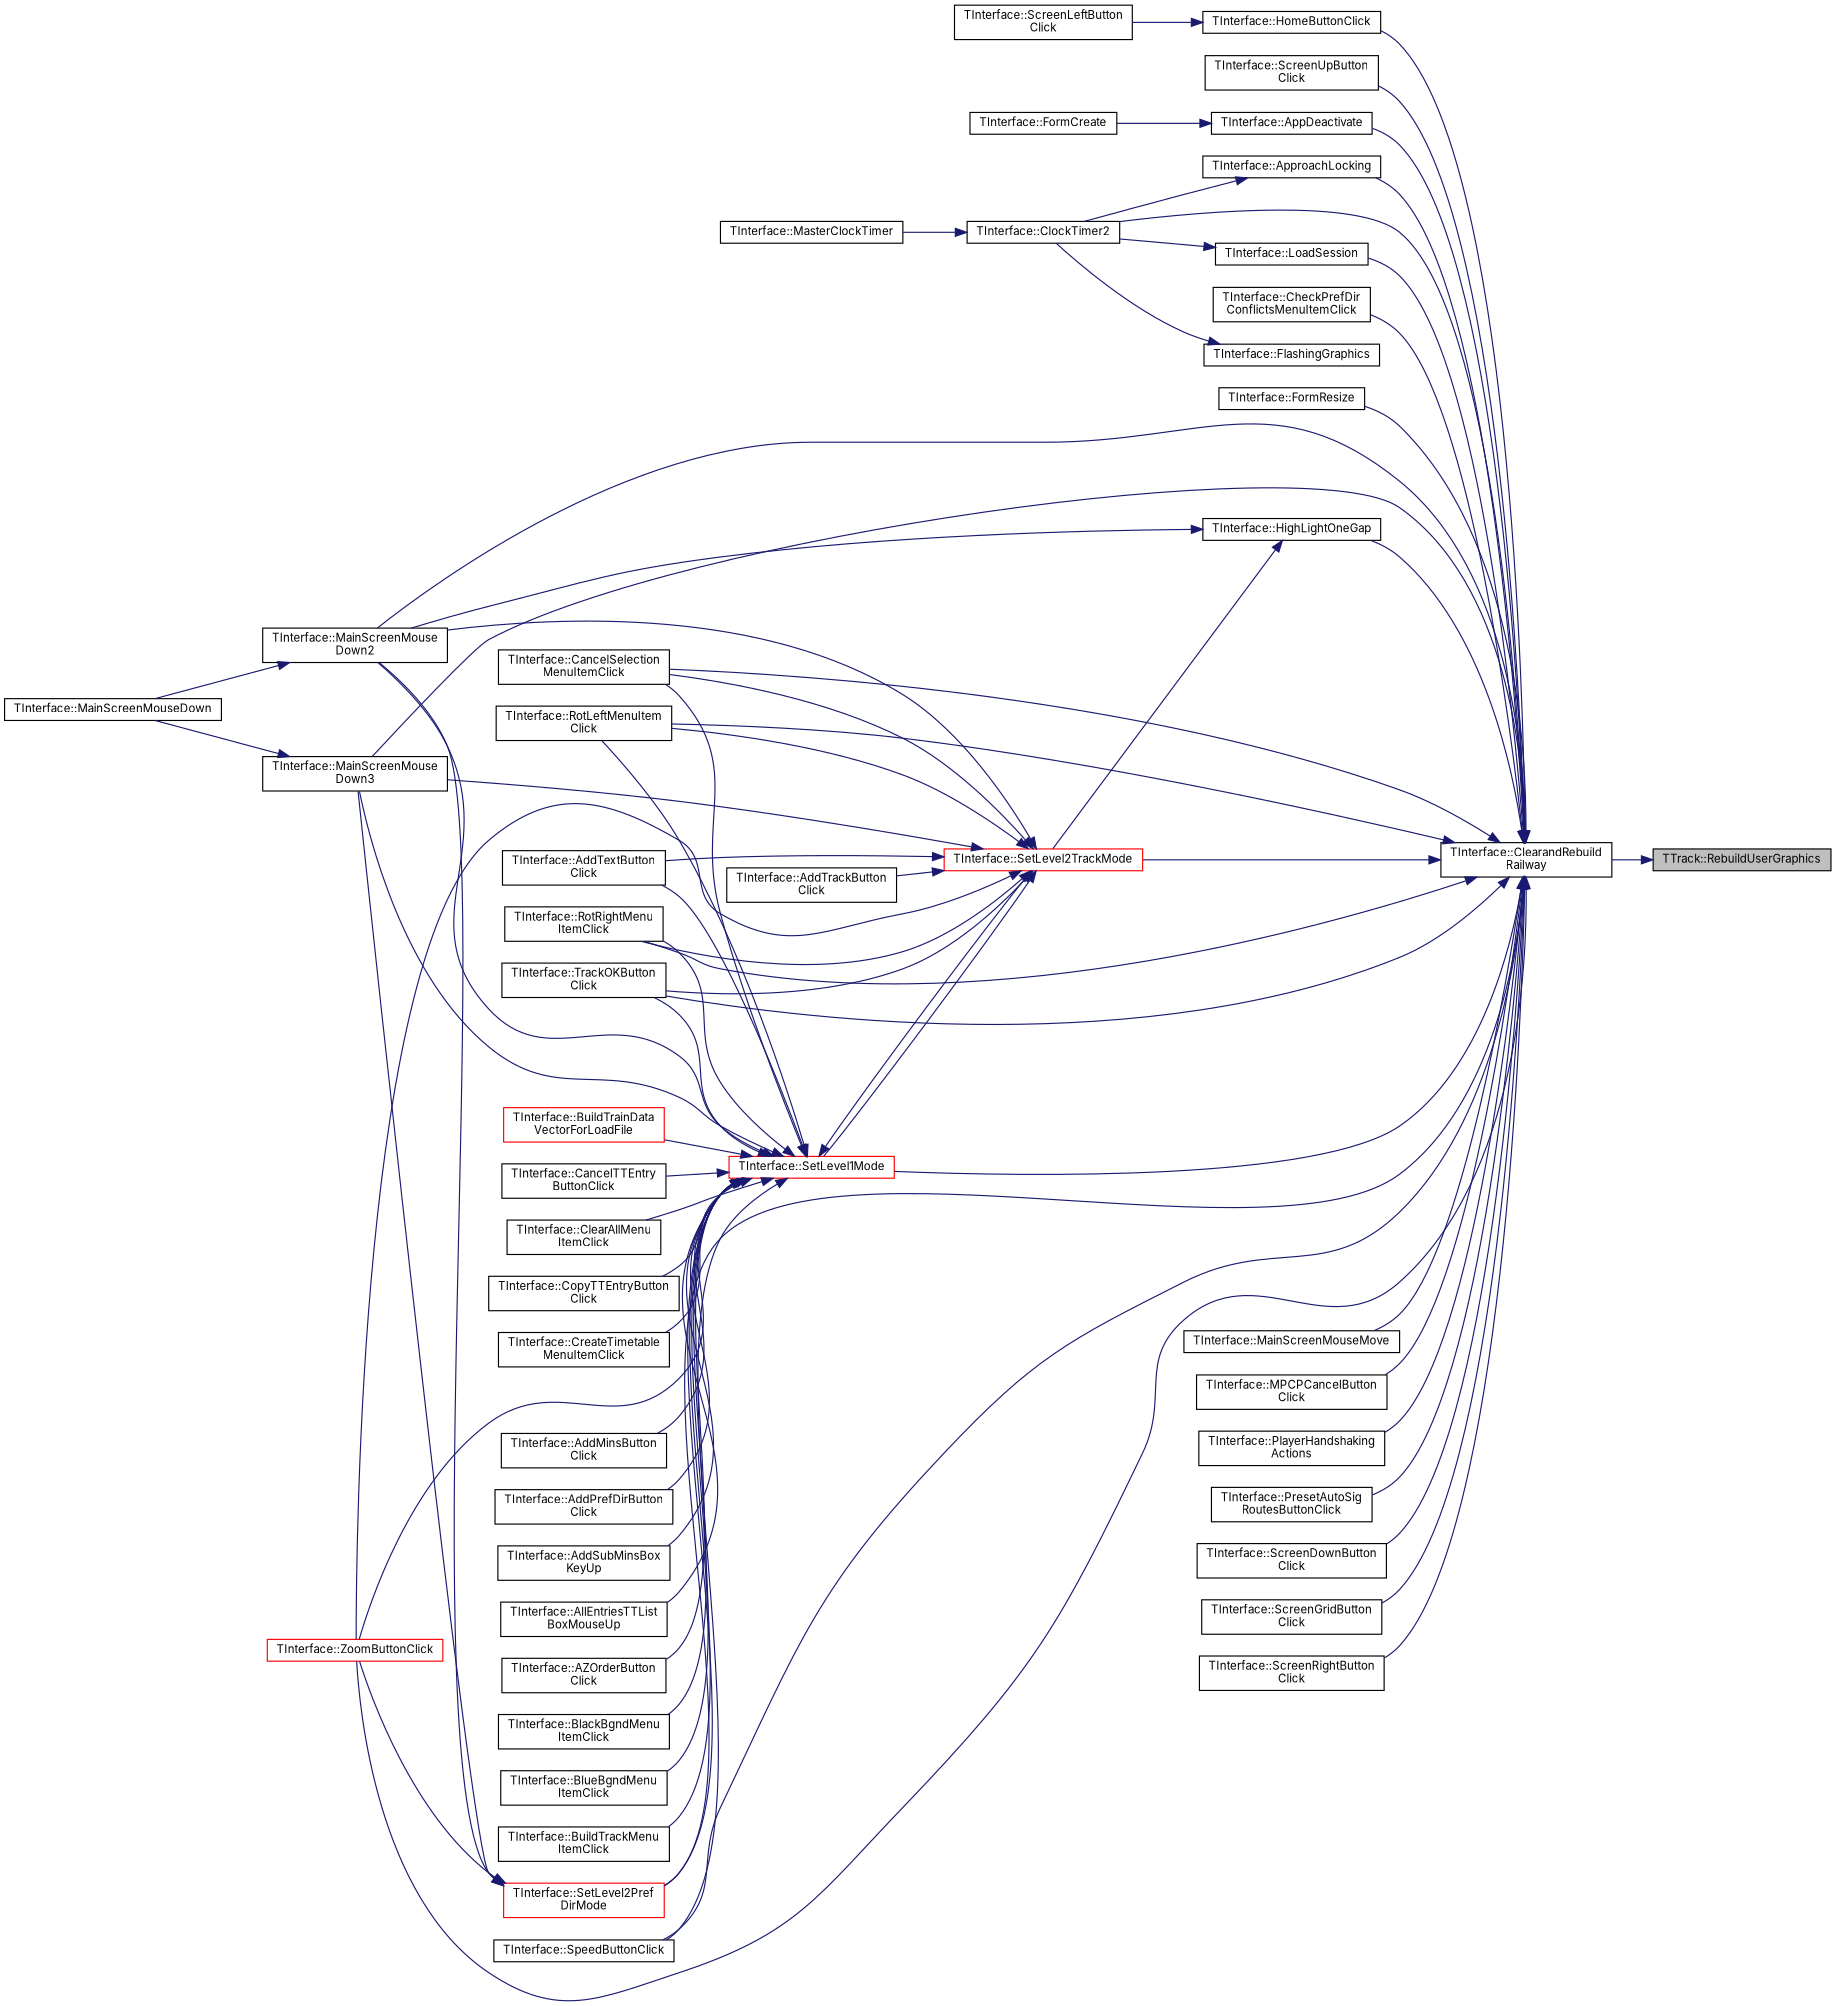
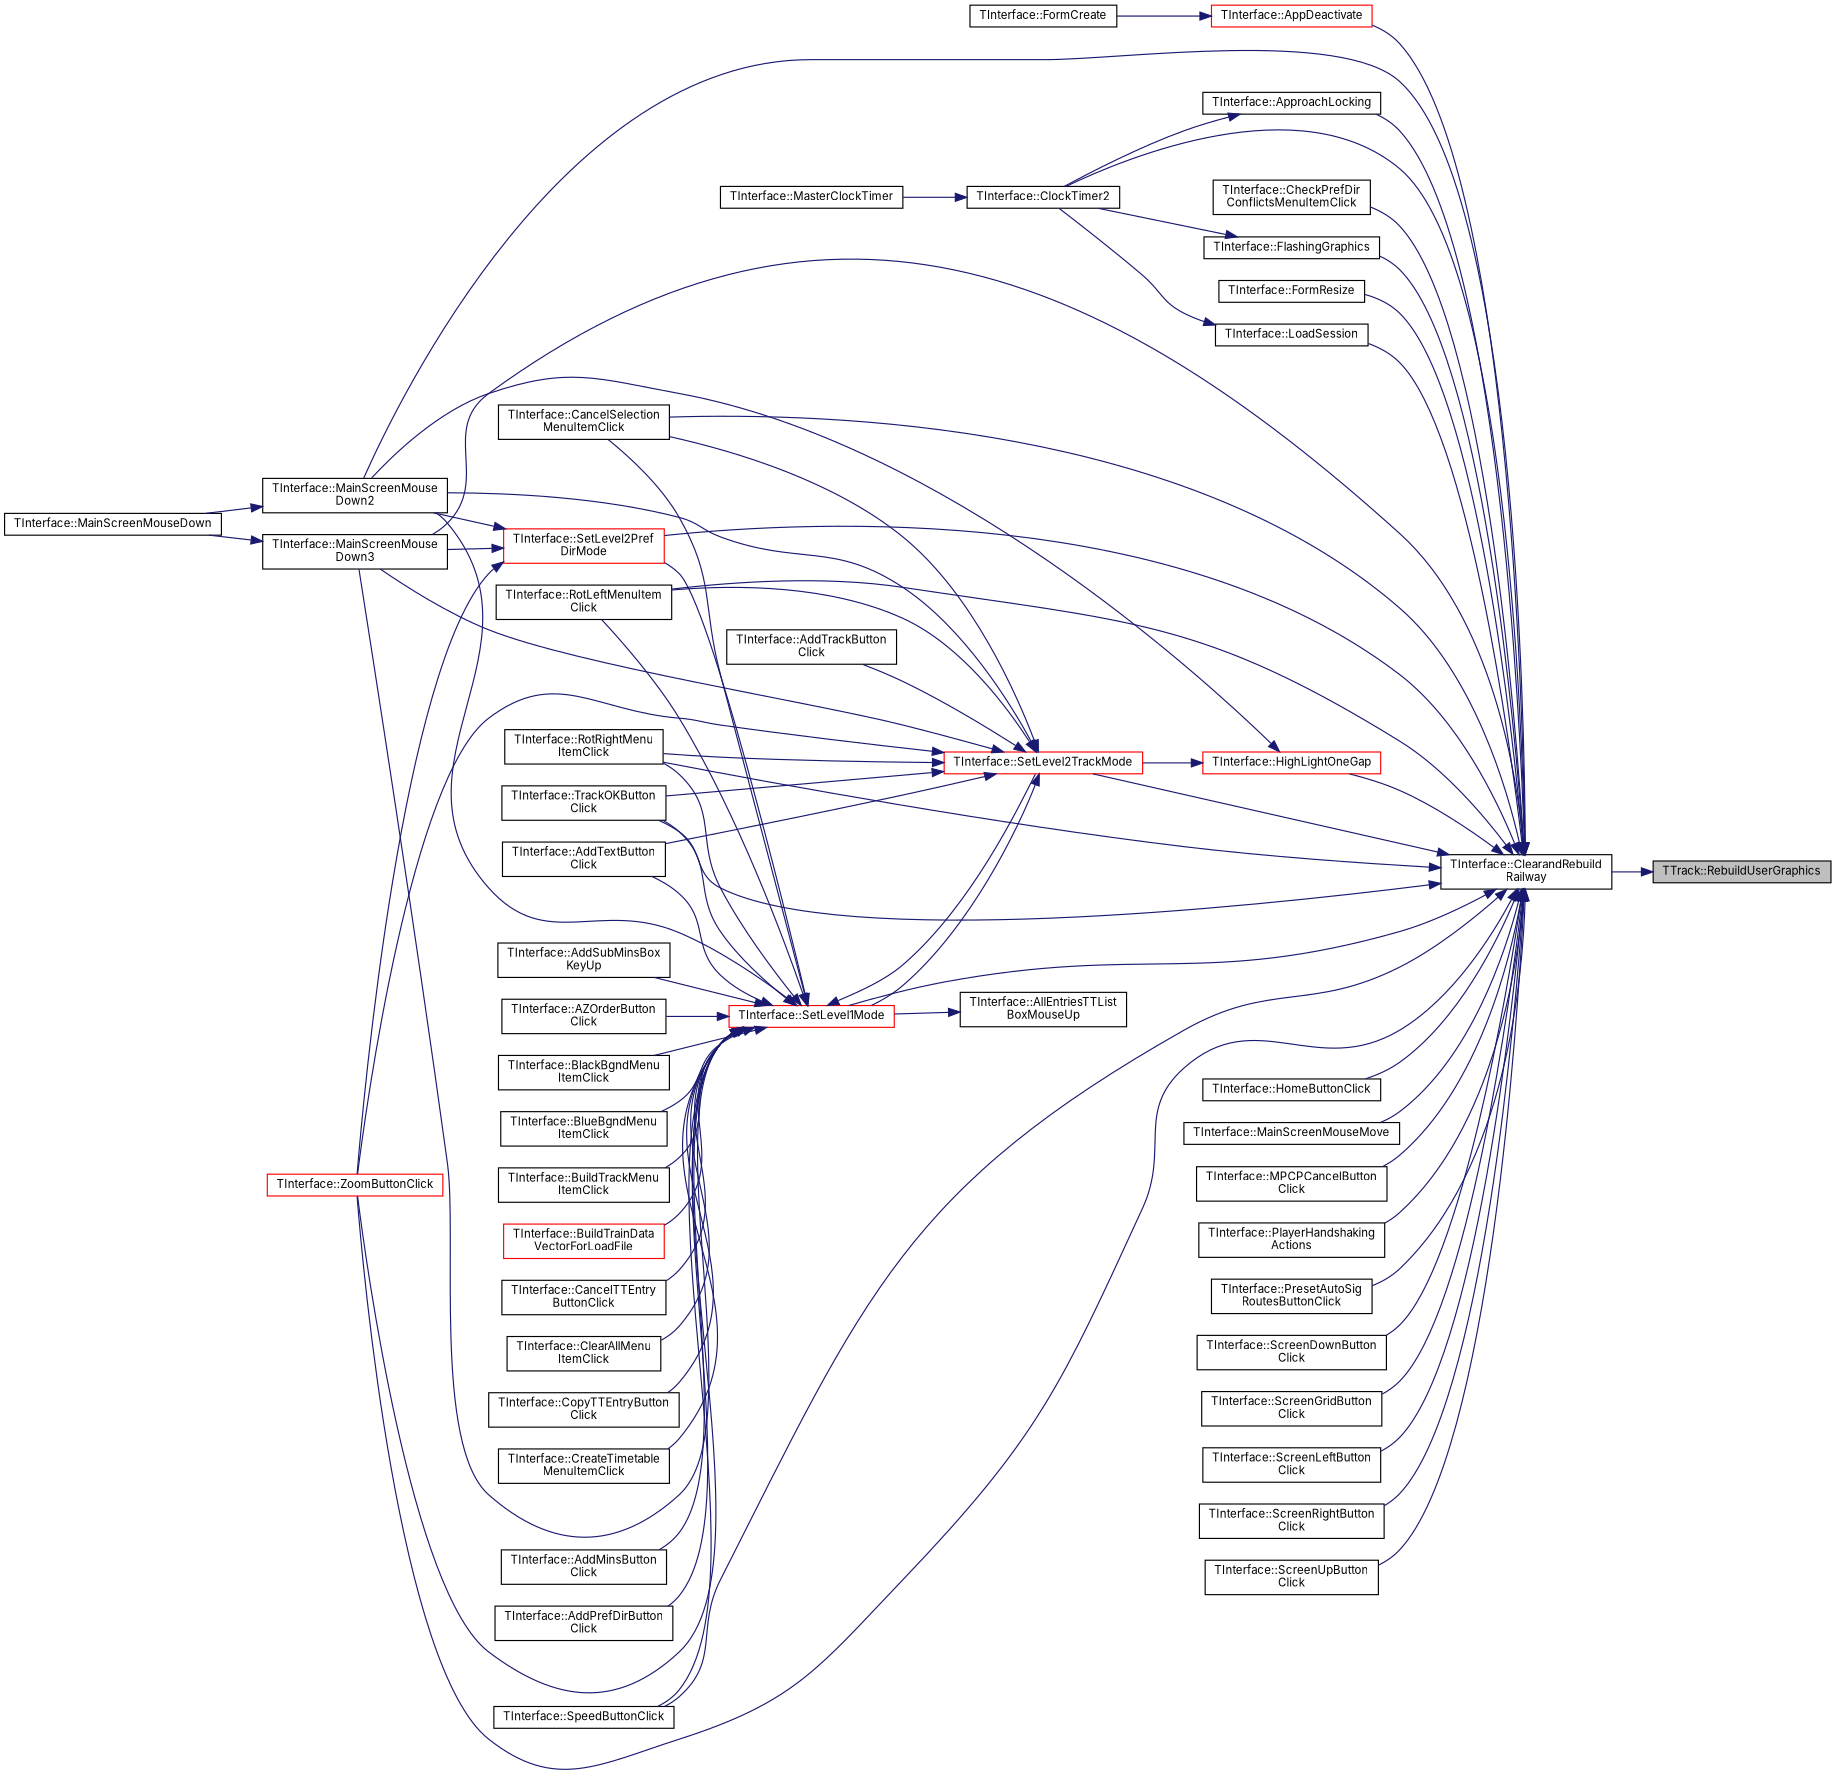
  digraph {
    fontname=Inter
    rankdir=RL
    node [color=black fillcolor=white fontname=Inter fontsize=10 shape=record style=filled]
    edge [color=midnightblue dir=back fontname=Inter fontsize=10 labelfontname=Helvetica labelfontsize=10 style=solid]
    n1 [fillcolor=grey75 fontcolor=black height=0.2 label="TTrack::RebuildUserGraphics" width=0.4]
    n2 [height=0.2 label="TInterface::ClearandRebuild\lRailway" width=0.4]
-   n3 [height=0.2 label="TInterface::AppDeactivate" width=0.4]
+   n3 [color=red height=0.2 label="TInterface::AppDeactivate" width=0.4]
    n4 [height=0.2 label="TInterface::ApproachLocking" width=0.4]
    n5 [height=0.2 label="TInterface::ClockTimer2" width=0.4]
    n6 [height=0.2 label="TInterface::CancelSelection\lMenuItemClick" width=0.4]
    n7 [height=0.2 label="TInterface::CheckPrefDir\lConflictsMenuItemClick" width=0.4]
    n8 [height=0.2 label="TInterface::FlashingGraphics" width=0.4]
    n9 [height=0.2 label="TInterface::FormResize" width=0.4]
-   n10 [height=0.2 label="TInterface::HighLightOneGap" width=0.4]
+   n10 [color=red height=0.2 label="TInterface::HighLightOneGap" width=0.4]
    n11 [height=0.2 label="TInterface::MainScreenMouse\lDown2" width=0.4]
    n12 [color=red height=0.2 label="TInterface::SetLevel2TrackMode" width=0.4]
    n13 [height=0.2 label="TInterface::MainScreenMouse\lDown3" width=0.4]
    n14 [height=0.2 label="TInterface::RotLeftMenuItem\lClick" width=0.4]
    n15 [height=0.2 label="TInterface::RotRightMenu\lItemClick" width=0.4]
    n16 [color=red height=0.2 label="TInterface::SetLevel1Mode" width=0.4]
    n17 [height=0.2 label="TInterface::LoadSession" width=0.4]
    n18 [color=red height=0.2 label="TInterface::SetLevel2Pref\lDirMode" width=0.4]
    n19 [color=red height=0.2 label="TInterface::ZoomButtonClick" width=0.4]
    n20 [height=0.2 label="TInterface::SpeedButtonClick" width=0.4]
    n21 [height=0.2 label="TInterface::TrackOKButton\lClick" width=0.4]
    n22 [height=0.2 label="TInterface::HomeButtonClick" width=0.4]
    n23 [height=0.2 label="TInterface::MainScreenMouseMove" width=0.4]
    n24 [height=0.2 label="TInterface::MPCPCancelButton\lClick" width=0.4]
    n25 [height=0.2 label="TInterface::PlayerHandshaking\lActions" width=0.4]
    n26 [height=0.2 label="TInterface::PresetAutoSig\lRoutesButtonClick" width=0.4]
    n27 [height=0.2 label="TInterface::ScreenDownButton\lClick" width=0.4]
    n28 [height=0.2 label="TInterface::ScreenGridButton\lClick" width=0.4]
    n29 [height=0.2 label="TInterface::ScreenLeftButton\lClick" width=0.4]
    n30 [height=0.2 label="TInterface::ScreenRightButton\lClick" width=0.4]
    n31 [height=0.2 label="TInterface::ScreenUpButton\lClick" width=0.4]
    n32 [height=0.2 label="TInterface::FormCreate" width=0.4]
    n33 [height=0.2 label="TInterface::MasterClockTimer" width=0.4]
    n34 [height=0.2 label="TInterface::MainScreenMouseDown" width=0.4]
    n35 [height=0.2 label="TInterface::AddTextButton\lClick" width=0.4]
    n36 [height=0.2 label="TInterface::AddTrackButton\lClick" width=0.4]
    n37 [height=0.2 label="TInterface::AddMinsButton\lClick" width=0.4]
    n38 [height=0.2 label="TInterface::AddPrefDirButton\lClick" width=0.4]
    n39 [height=0.2 label="TInterface::AddSubMinsBox\lKeyUp" width=0.4]
    n40 [height=0.2 label="TInterface::AllEntriesTTList\lBoxMouseUp" width=0.4]
    n41 [height=0.2 label="TInterface::AZOrderButton\lClick" width=0.4]
    n42 [height=0.2 label="TInterface::BlackBgndMenu\lItemClick" width=0.4]
    n43 [height=0.2 label="TInterface::BlueBgndMenu\lItemClick" width=0.4]
    n44 [height=0.2 label="TInterface::BuildTrackMenu\lItemClick" width=0.4]
    n45 [color=red height=0.2 label="TInterface::BuildTrainData\lVectorForLoadFile" width=0.4]
    n46 [height=0.2 label="TInterface::CancelTTEntry\lButtonClick" width=0.4]
    n47 [height=0.2 label="TInterface::ClearAllMenu\lItemClick" width=0.4]
    n48 [height=0.2 label="TInterface::CopyTTEntryButton\lClick" width=0.4]
    n49 [height=0.2 label="TInterface::CreateTimetable\lMenuItemClick" width=0.4]
    n1 -> n2
    n2 -> n3
    n2 -> n4
    n2 -> n5
    n2 -> n6
    n2 -> n7
+   n2 -> n8
    n2 -> n9
    n2 -> n10
    n2 -> n11
    n2 -> n12
    n2 -> n13
    n2 -> n14
    n2 -> n15
    n2 -> n16
    n2 -> n17
    n2 -> n18
    n2 -> n19
    n2 -> n20
    n2 -> n21
    n2 -> n22
    n2 -> n23
    n2 -> n24
    n2 -> n25
    n2 -> n26
    n2 -> n27
    n2 -> n28
-   n22 -> n29
+   n2 -> n29
    n2 -> n30
    n2 -> n31
    n3 -> n32
    n4 -> n5
    n5 -> n33
    n8 -> n5
    n10 -> n11
    n10 -> n12
    n11 -> n34
    n12 -> n6
    n12 -> n11
    n12 -> n13
    n12 -> n14
    n12 -> n15
    n12 -> n16
    n12 -> n19
    n12 -> n21
    n12 -> n35
    n12 -> n36
    n13 -> n34
    n16 -> n6
    n16 -> n11
    n16 -> n12
    n16 -> n13
    n16 -> n14
    n16 -> n15
    n16 -> n18
    n16 -> n19
    n16 -> n20
    n16 -> n21
    n16 -> n35
    n16 -> n37
    n16 -> n38
    n16 -> n39
-   n16 -> n40
+   n40 -> n16
    n16 -> n41
    n16 -> n42
    n16 -> n43
    n16 -> n44
    n16 -> n45
    n16 -> n46
    n16 -> n47
    n16 -> n48
    n16 -> n49
    n17 -> n5
    n18 -> n11
    n18 -> n13
    n18 -> n19
  }
